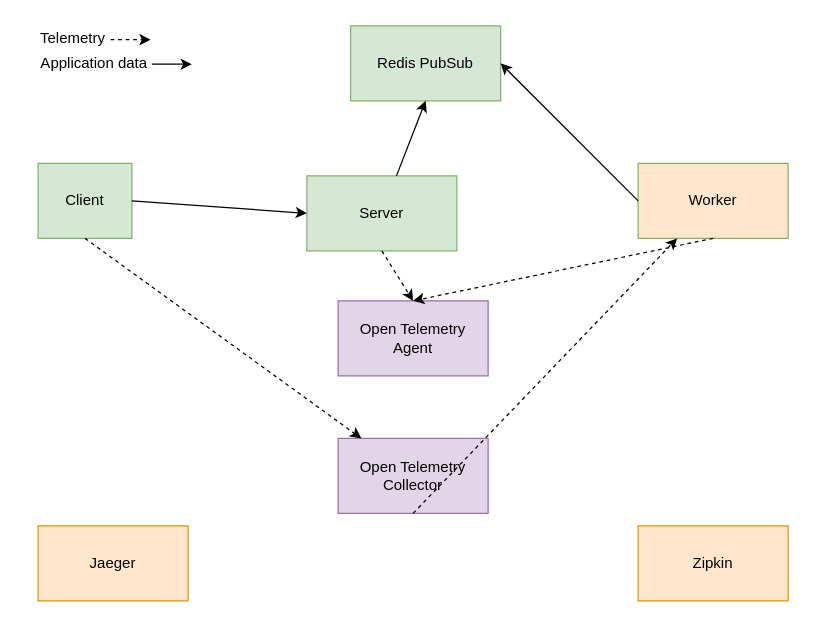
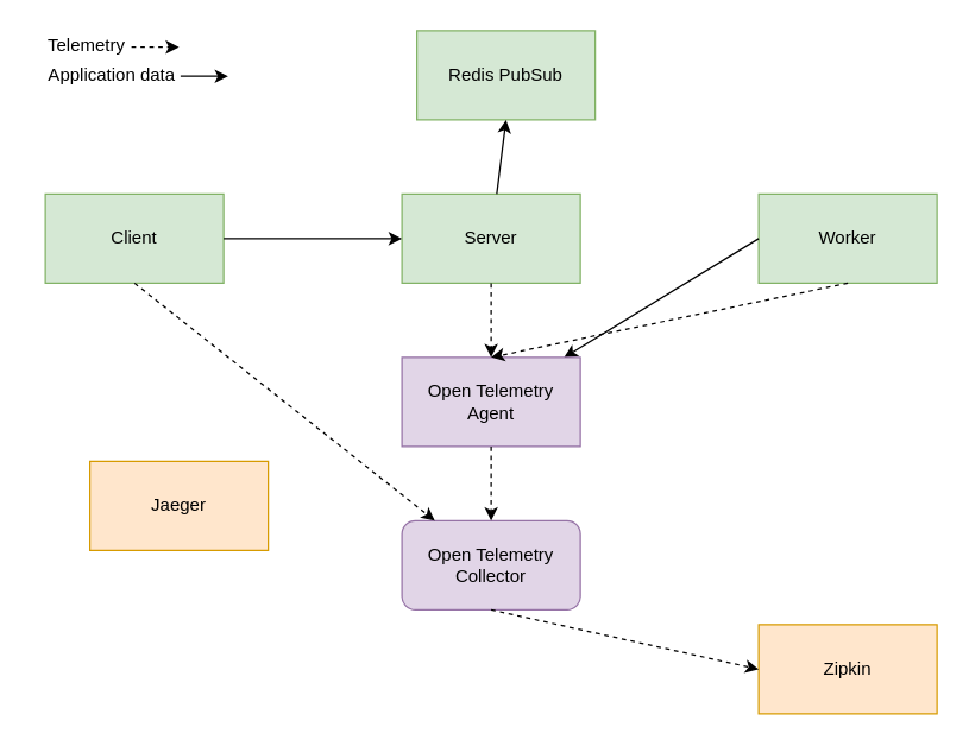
  <mxCell id="0" />
  <mxCell id="1" parent="0" />
- <mxCell id="2" value="Client" style="rounded=0;whiteSpace=wrap;html=1;fillColor=#d5e8d4;strokeColor=#82b366;" vertex="1" parent="1"><mxGeometry x="30" y="130" width="75" height="60" as="geometry" /></mxCell>
- <mxCell id="3" value="Server" style="rounded=0;whiteSpace=wrap;html=1;fillColor=#d5e8d4;strokeColor=#82b366;" vertex="1" parent="1"><mxGeometry x="245" y="140" width="120" height="60" as="geometry" /></mxCell>
+ <mxCell id="2" value="Client" style="rounded=0;whiteSpace=wrap;html=1;fillColor=#d5e8d4;strokeColor=#82b366;" vertex="1" parent="1"><mxGeometry x="30" y="130" width="120" height="60" as="geometry" /></mxCell>
+ <mxCell id="3" value="Server" style="rounded=0;whiteSpace=wrap;html=1;fillColor=#d5e8d4;strokeColor=#82b366;" vertex="1" parent="1"><mxGeometry x="270" y="130" width="120" height="60" as="geometry" /></mxCell>
  <mxCell id="4" value="Redis PubSub" style="rounded=0;whiteSpace=wrap;html=1;fillColor=#d5e8d4;strokeColor=#82b366;" vertex="1" parent="1"><mxGeometry x="280" y="20" width="120" height="60" as="geometry" /></mxCell>
- <mxCell id="5" value="Worker" style="rounded=0;whiteSpace=wrap;html=1;fillColor=#ffe6cc;strokeColor=#82b366;" vertex="1" parent="1"><mxGeometry x="510" y="130" width="120" height="60" as="geometry" /></mxCell>
+ <mxCell id="5" value="Worker" style="rounded=0;whiteSpace=wrap;html=1;fillColor=#d5e8d4;strokeColor=#82b366;" vertex="1" parent="1"><mxGeometry x="510" y="130" width="120" height="60" as="geometry" /></mxCell>
  <mxCell id="6" value="" style="endArrow=classic;html=1;exitX=1;exitY=0.5;exitDx=0;exitDy=0;entryX=0;entryY=0.5;entryDx=0;entryDy=0;" edge="1" parent="1" source="2" target="3"><mxGeometry width="50" height="50" relative="1" as="geometry"><mxPoint x="310" y="220" as="sourcePoint" /><mxPoint x="360" y="220" as="targetPoint" /></mxGeometry></mxCell>
  <mxCell id="7" value="" style="endArrow=classic;html=1;entryX=0.5;entryY=1;entryDx=0;entryDy=0;" edge="1" parent="1" source="3" target="4"><mxGeometry width="50" height="50" relative="1" as="geometry"><mxPoint x="310" y="270" as="sourcePoint" /><mxPoint x="360" y="220" as="targetPoint" /></mxGeometry></mxCell>
- <mxCell id="8" value="" style="endArrow=classic;html=1;exitX=0;exitY=0.5;exitDx=0;exitDy=0;entryX=1;entryY=0.5;entryDx=0;entryDy=0;" edge="1" parent="1" source="5" target="4"><mxGeometry width="50" height="50" relative="1" as="geometry"><mxPoint x="310" y="270" as="sourcePoint" /><mxPoint x="330" y="-20" as="targetPoint" /></mxGeometry></mxCell>
+ <mxCell id="8" value="" style="endArrow=classic;html=1;exitX=0;exitY=0.5;exitDx=0;exitDy=0;" edge="1" parent="1" source="5" target="9"><mxGeometry width="50" height="50" relative="1" as="geometry"><mxPoint x="310" y="270" as="sourcePoint" /><mxPoint x="330" y="-20" as="targetPoint" /></mxGeometry></mxCell>
  <mxCell id="9" value="Open Telemetry Agent" style="rounded=0;whiteSpace=wrap;html=1;fillColor=#e1d5e7;strokeColor=#9673a6;" vertex="1" parent="1"><mxGeometry x="270" y="240" width="120" height="60" as="geometry" /></mxCell>
- <mxCell id="10" value="Open Telemetry Collector" style="rounded=0;whiteSpace=wrap;html=1;fillColor=#e1d5e7;strokeColor=#9673a6;" vertex="1" parent="1"><mxGeometry x="270" y="350" width="120" height="60" as="geometry" /></mxCell>
- <mxCell id="11" value="Jaeger" style="rounded=0;whiteSpace=wrap;html=1;fillColor=#ffe6cc;strokeColor=#d79b00;" vertex="1" parent="1"><mxGeometry x="30" y="420" width="120" height="60" as="geometry" /></mxCell>
+ <mxCell id="10" value="Open Telemetry Collector" style="whiteSpace=wrap;html=1;fillColor=#e1d5e7;strokeColor=#9673a6;rounded=1;" vertex="1" parent="1"><mxGeometry x="270" y="350" width="120" height="60" as="geometry" /></mxCell>
+ <mxCell id="11" value="Jaeger" style="rounded=0;whiteSpace=wrap;html=1;fillColor=#ffe6cc;strokeColor=#d79b00;" vertex="1" parent="1"><mxGeometry x="60" y="310" width="120" height="60" as="geometry" /></mxCell>
  <mxCell id="12" value="Zipkin" style="rounded=0;whiteSpace=wrap;html=1;fillColor=#ffe6cc;strokeColor=#d79b00;" vertex="1" parent="1"><mxGeometry x="510" y="420" width="120" height="60" as="geometry" /></mxCell>
  <mxCell id="13" value="" style="endArrow=classic;html=1;exitX=0.5;exitY=1;exitDx=0;exitDy=0;dashed=1;" edge="1" parent="1" source="2" target="10"><mxGeometry width="50" height="50" relative="1" as="geometry"><mxPoint x="310" y="260" as="sourcePoint" /><mxPoint x="360" y="210" as="targetPoint" /></mxGeometry></mxCell>
  <mxCell id="14" value="" style="endArrow=classic;html=1;exitX=0.5;exitY=1;exitDx=0;exitDy=0;dashed=1;" edge="1" parent="1" source="3"><mxGeometry width="50" height="50" relative="1" as="geometry"><mxPoint x="100" y="200" as="sourcePoint" /><mxPoint x="330" y="240" as="targetPoint" /></mxGeometry></mxCell>
  <mxCell id="15" value="" style="endArrow=classic;html=1;exitX=0.5;exitY=1;exitDx=0;exitDy=0;dashed=1;" edge="1" parent="1" source="5"><mxGeometry width="50" height="50" relative="1" as="geometry"><mxPoint x="260" y="200" as="sourcePoint" /><mxPoint x="330" y="240" as="targetPoint" /></mxGeometry></mxCell>
- <mxCell id="17" value="" style="endArrow=classic;html=1;exitX=0.5;exitY=1;exitDx=0;exitDy=0;dashed=1;" edge="1" parent="1" source="10" target="5"><mxGeometry width="50" height="50" relative="1" as="geometry"><mxPoint x="345" y="430" as="sourcePoint" /><mxPoint x="160" y="480" as="targetPoint" /></mxGeometry></mxCell>
+ <mxCell id="16" value="" style="endArrow=classic;html=1;exitX=0.5;exitY=1;exitDx=0;exitDy=0;entryX=0.5;entryY=0;entryDx=0;entryDy=0;dashed=1;" edge="1" parent="1" source="9" target="10"><mxGeometry width="50" height="50" relative="1" as="geometry"><mxPoint x="100" y="200" as="sourcePoint" /><mxPoint x="345" y="250" as="targetPoint" /></mxGeometry></mxCell>
+ <mxCell id="17" value="" style="endArrow=classic;html=1;exitX=0.5;exitY=1;exitDx=0;exitDy=0;entryX=0;entryY=0.5;entryDx=0;entryDy=0;dashed=1;" edge="1" parent="1" source="10" target="12"><mxGeometry width="50" height="50" relative="1" as="geometry"><mxPoint x="345" y="430" as="sourcePoint" /><mxPoint x="160" y="480" as="targetPoint" /></mxGeometry></mxCell>
  <mxCell id="18" value="Telemetry" style="text;html=1;strokeColor=none;fillColor=none;align=center;verticalAlign=middle;whiteSpace=wrap;rounded=0;" vertex="1" parent="1"><mxGeometry x="38" y="20" width="40" height="20" as="geometry" /></mxCell>
  <mxCell id="19" value="Application data" style="text;html=1;strokeColor=none;fillColor=none;align=center;verticalAlign=middle;whiteSpace=wrap;rounded=0;" vertex="1" parent="1"><mxGeometry x="20" y="40" width="110" height="20" as="geometry" /></mxCell>
  <mxCell id="20" value="" style="endArrow=classic;html=1;exitX=1;exitY=0.5;exitDx=0;exitDy=0;dashed=1;" edge="1" parent="1"><mxGeometry width="50" height="50" relative="1" as="geometry"><mxPoint x="88" y="31" as="sourcePoint" /><mxPoint x="120" y="31" as="targetPoint" /></mxGeometry></mxCell>
  <mxCell id="21" value="" style="endArrow=classic;html=1;exitX=1;exitY=0.5;exitDx=0;exitDy=0;" edge="1" parent="1"><mxGeometry width="50" height="50" relative="1" as="geometry"><mxPoint x="121" y="50.66" as="sourcePoint" /><mxPoint x="153" y="50.66" as="targetPoint" /></mxGeometry></mxCell>
